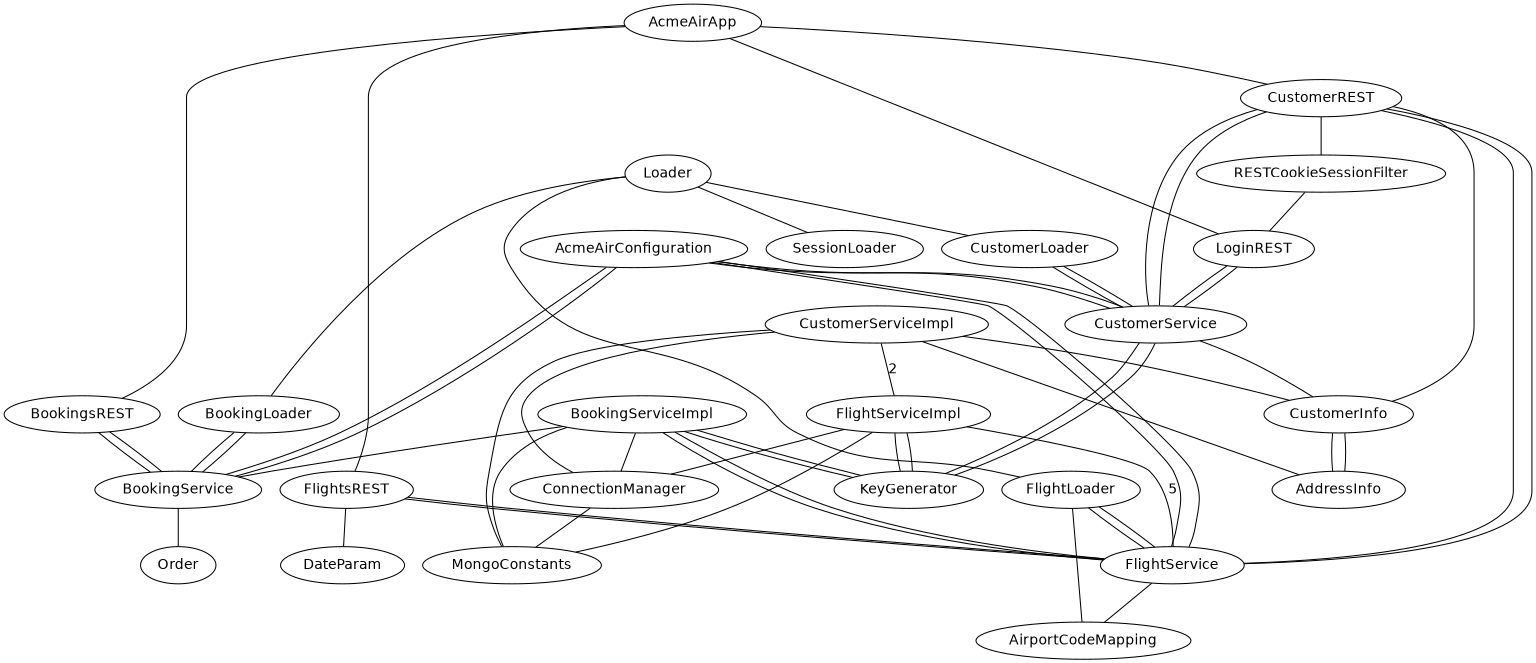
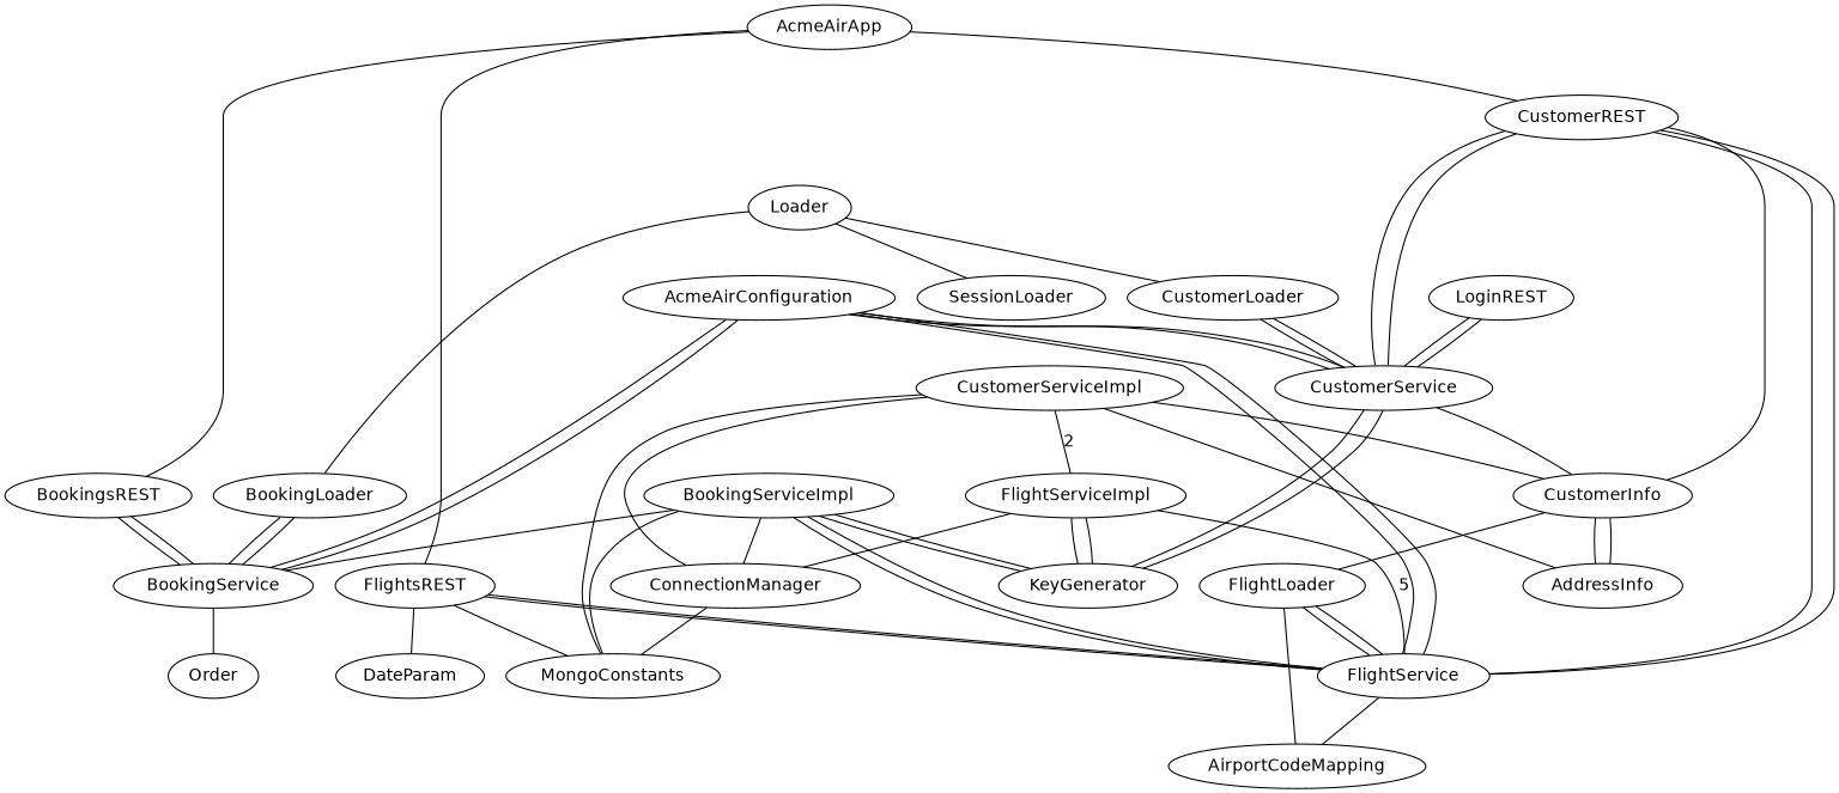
  graph {
    fontname="DejaVu Sans"
    node [fontname="DejaVu Sans"]
    edge [fontname="DejaVu Sans"]
    n1 [label=BookingsREST]
    n2 [label=BookingService]
    n3 [label=Order]
    n4 [label=AcmeAirApp]
    n5 [label=CustomerREST]
    n6 [label=LoginREST]
    n7 [label=FlightsREST]
    n8 [label=CustomerService]
    n9 [label=CustomerInfo]
    n10 [label=FlightService]
-   n11 [label=RESTCookieSessionFilter]
    n12 [label=DateParam]
    n13 [label=KeyGenerator]
    n14 [label=AddressInfo]
    n15 [label=AirportCodeMapping]
    n16 [label=Loader]
    n17 [label=CustomerLoader]
    n18 [label=FlightLoader]
    n19 [label=SessionLoader]
    n20 [label=BookingLoader]
    n21 [label=MongoConstants]
    n22 [label=FlightServiceImpl]
    n23 [label=ConnectionManager]
    n24 [label=CustomerServiceImpl]
    n25 [label=AcmeAirConfiguration]
    n26 [label=BookingServiceImpl]
    n1 -- n2
    n1 -- n2
    n2 -- n3
    n4 -- n1
    n4 -- n5
-   n4 -- n6
    n4 -- n7
    n5 -- n8
    n5 -- n8
    n5 -- n9
    n5 -- n10
    n5 -- n10
-   n5 -- n11
    n6 -- n8
    n6 -- n8
    n7 -- n10
    n7 -- n10
    n7 -- n12
    n8 -- n9
    n8 -- n13
    n8 -- n13
    n9 -- n14
    n9 -- n14
    n10 -- n15
-   n11 -- n6
    n16 -- n17
-   n16 -- n18
+   n9 -- n18
    n16 -- n19
    n16 -- n20
    n17 -- n8
    n17 -- n8
    n18 -- n10
    n18 -- n10
    n18 -- n15
    n20 -- n2
    n20 -- n2
    n22 -- n10 [label=5 weight=2]
    n22 -- n13
    n22 -- n13
-   n22 -- n21
+   n7 -- n21
    n22 -- n23
    n23 -- n21
    n24 -- n9
    n24 -- n14
    n24 -- n21
    n24 -- n22 [label=2 weight=2]
    n24 -- n23
    n25 -- n2
    n25 -- n2
    n25 -- n8
    n25 -- n8
    n25 -- n10
    n25 -- n10
    n26 -- n2
    n26 -- n10
    n26 -- n10
    n26 -- n13
    n26 -- n13
    n26 -- n21
    n26 -- n23
  }
